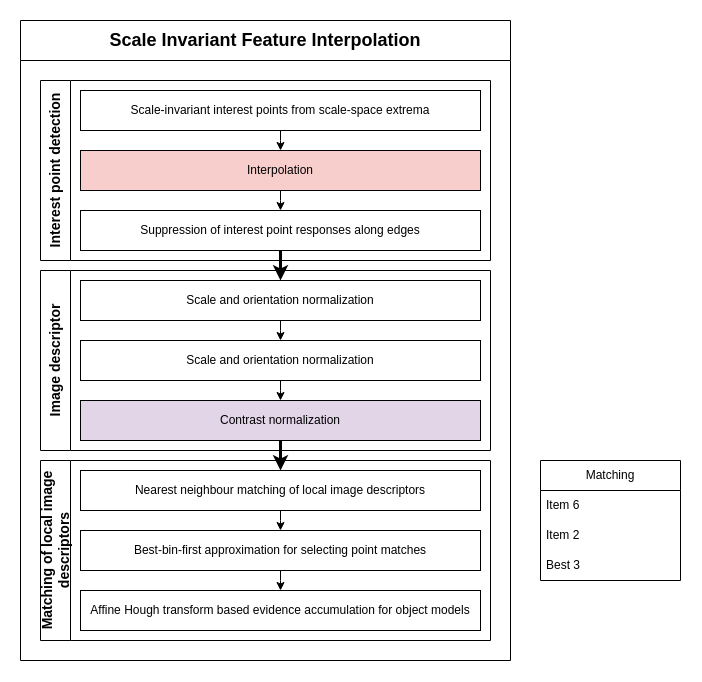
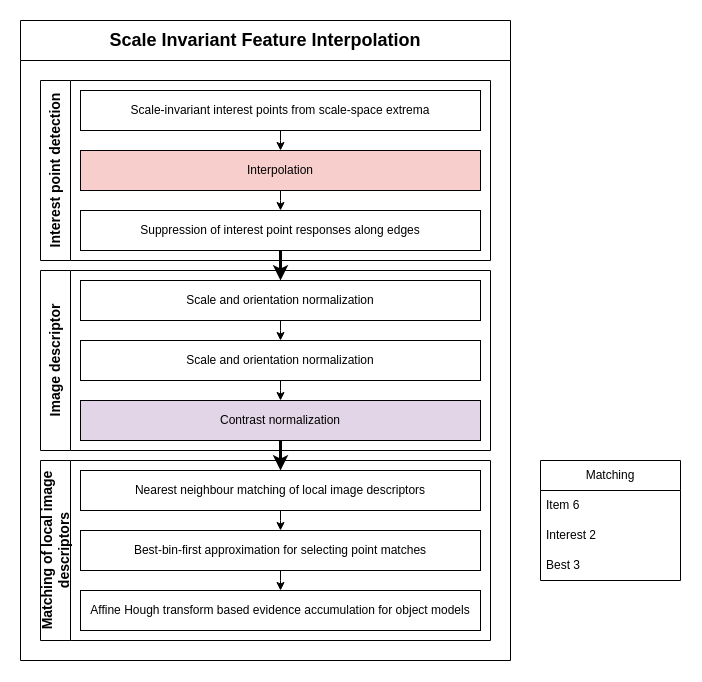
  <mxCell id="0" />
  <mxCell id="1" parent="0" />
  <mxCell id="2" value="&lt;b style=&quot;font-size: 18px;&quot;&gt;Scale&amp;nbsp;&lt;/b&gt;&lt;b style=&quot;font-size: 18px; background-color: initial;&quot;&gt;Invariant Feature Interpolation&lt;/b&gt;" style="swimlane;whiteSpace=wrap;html=1;startSize=40;" vertex="1" parent="1"><mxGeometry x="20" y="20" width="490" height="640" as="geometry" /></mxCell>
  <mxCell id="3" style="edgeStyle=elbowEdgeStyle;rounded=0;orthogonalLoop=1;jettySize=auto;html=1;exitX=0.5;exitY=1;exitDx=0;exitDy=0;entryX=0.5;entryY=0;entryDx=0;entryDy=0;" edge="1" parent="2" source="4" target="11"><mxGeometry relative="1" as="geometry" /></mxCell>
  <mxCell id="4" value="Scale-invariant interest points from scale-space extrema" style="rounded=0;whiteSpace=wrap;html=1;" vertex="1" parent="2"><mxGeometry x="60" y="70" width="400" height="40" as="geometry" /></mxCell>
  <mxCell id="5" value="&lt;b&gt;&lt;font style=&quot;font-size: 14px;&quot; face=&quot;Helvetica&quot;&gt;Matching of&lt;/font&gt;&lt;/b&gt;&lt;b style=&quot;background-color: initial;&quot;&gt;&lt;font style=&quot;font-size: 14px;&quot; face=&quot;Helvetica&quot;&gt;&amp;nbsp;local image descriptors&lt;/font&gt;&lt;/b&gt;" style="swimlane;horizontal=0;whiteSpace=wrap;html=1;startSize=30;" vertex="1" parent="2"><mxGeometry x="20" y="440" width="450" height="180" as="geometry"><mxRectangle x="200" y="730" width="40" height="140" as="alternateBounds" /></mxGeometry></mxCell>
  <mxCell id="6" value="Nearest neighbour matching of local image descriptors" style="rounded=0;whiteSpace=wrap;html=1;" vertex="1" parent="5"><mxGeometry x="40" y="10" width="400" height="40" as="geometry" /></mxCell>
  <mxCell id="7" value="Best-bin-first approximation for selecting point matches" style="rounded=0;whiteSpace=wrap;html=1;" vertex="1" parent="5"><mxGeometry x="40" y="70" width="400" height="40" as="geometry" /></mxCell>
  <mxCell id="8" value="" style="edgeStyle=elbowEdgeStyle;rounded=0;orthogonalLoop=1;jettySize=auto;html=1;" edge="1" parent="5" source="6" target="7"><mxGeometry relative="1" as="geometry" /></mxCell>
  <mxCell id="9" value="Affine Hough transform based evidence accumulation for object models" style="rounded=0;whiteSpace=wrap;html=1;" vertex="1" parent="5"><mxGeometry x="40" y="130" width="400" height="40" as="geometry" /></mxCell>
  <mxCell id="10" value="" style="edgeStyle=elbowEdgeStyle;rounded=0;orthogonalLoop=1;jettySize=auto;html=1;" edge="1" parent="5" source="7" target="9"><mxGeometry relative="1" as="geometry" /></mxCell>
  <mxCell id="11" value="Interpolation" style="rounded=0;whiteSpace=wrap;html=1;fillColor=#f8cecc;" vertex="1" parent="2"><mxGeometry x="60" y="130" width="400" height="40" as="geometry" /></mxCell>
  <mxCell id="12" value="Suppression of interest point responses along edges" style="rounded=0;whiteSpace=wrap;html=1;" vertex="1" parent="2"><mxGeometry x="60" y="190" width="400" height="40" as="geometry" /></mxCell>
  <mxCell id="13" style="edgeStyle=elbowEdgeStyle;rounded=0;orthogonalLoop=1;jettySize=auto;html=1;exitX=0.5;exitY=1;exitDx=0;exitDy=0;entryX=0.5;entryY=0;entryDx=0;entryDy=0;" edge="1" parent="2" source="11" target="12"><mxGeometry relative="1" as="geometry" /></mxCell>
  <mxCell id="14" value="&lt;b style=&quot;font-size: 14px;&quot;&gt;Image descriptor&lt;/b&gt;" style="swimlane;horizontal=0;whiteSpace=wrap;html=1;startSize=30;" vertex="1" parent="2"><mxGeometry x="20" y="250" width="450" height="180" as="geometry"><mxRectangle x="200" y="730" width="40" height="140" as="alternateBounds" /></mxGeometry></mxCell>
  <mxCell id="15" value="Scale and orientation normalization" style="rounded=0;whiteSpace=wrap;html=1;" vertex="1" parent="14"><mxGeometry x="40" y="10" width="400" height="40" as="geometry" /></mxCell>
  <mxCell id="16" value="Scale and orientation normalization" style="rounded=0;whiteSpace=wrap;html=1;" vertex="1" parent="14"><mxGeometry x="40" y="70" width="400" height="40" as="geometry" /></mxCell>
  <mxCell id="17" value="" style="edgeStyle=elbowEdgeStyle;rounded=0;orthogonalLoop=1;jettySize=auto;html=1;" edge="1" parent="14" source="15" target="16"><mxGeometry relative="1" as="geometry" /></mxCell>
  <mxCell id="18" value="Contrast normalization" style="rounded=0;whiteSpace=wrap;html=1;fillColor=#e1d5e7;" vertex="1" parent="14"><mxGeometry x="40" y="130" width="400" height="40" as="geometry" /></mxCell>
  <mxCell id="19" value="" style="edgeStyle=elbowEdgeStyle;rounded=0;orthogonalLoop=1;jettySize=auto;html=1;" edge="1" parent="14" source="16" target="18"><mxGeometry relative="1" as="geometry" /></mxCell>
  <mxCell id="20" value="" style="edgeStyle=elbowEdgeStyle;rounded=0;orthogonalLoop=1;jettySize=auto;html=1;strokeWidth=3;" edge="1" parent="2" source="12" target="15"><mxGeometry relative="1" as="geometry" /></mxCell>
  <mxCell id="21" value="" style="edgeStyle=elbowEdgeStyle;rounded=0;orthogonalLoop=1;jettySize=auto;html=1;strokeWidth=3;" edge="1" parent="2" source="18" target="6"><mxGeometry relative="1" as="geometry" /></mxCell>
  <mxCell id="22" value="&lt;font style=&quot;font-weight: 400; font-size: 14px;&quot;&gt;&lt;b&gt;Interest&amp;nbsp;&lt;/b&gt;&lt;/font&gt;&lt;b style=&quot;background-color: initial; font-size: 14px;&quot;&gt;point detection&lt;/b&gt;" style="swimlane;horizontal=0;whiteSpace=wrap;html=1;startSize=30;" vertex="1" parent="2"><mxGeometry x="20" y="60" width="450" height="180" as="geometry"><mxRectangle x="200" y="730" width="40" height="140" as="alternateBounds" /></mxGeometry></mxCell>
  <mxCell id="23" value="Matching" style="swimlane;fontStyle=0;childLayout=stackLayout;horizontal=1;startSize=30;horizontalStack=0;resizeParent=1;resizeParentMax=0;resizeLast=0;collapsible=1;marginBottom=0;whiteSpace=wrap;html=1;" vertex="1" parent="1"><mxGeometry x="540" y="460" width="140" height="120" as="geometry" /></mxCell>
  <mxCell id="24" value="Item 6" style="text;strokeColor=none;fillColor=none;align=left;verticalAlign=middle;spacingLeft=4;spacingRight=4;overflow=hidden;points=[[0,0.5],[1,0.5]];portConstraint=eastwest;rotatable=0;whiteSpace=wrap;html=1;" vertex="1" parent="23"><mxGeometry y="30" width="140" height="30" as="geometry" /></mxCell>
- <mxCell id="25" value="Item 2" style="text;strokeColor=none;fillColor=none;align=left;verticalAlign=middle;spacingLeft=4;spacingRight=4;overflow=hidden;points=[[0,0.5],[1,0.5]];portConstraint=eastwest;rotatable=0;whiteSpace=wrap;html=1;" vertex="1" parent="23"><mxGeometry y="60" width="140" height="30" as="geometry" /></mxCell>
+ <mxCell id="25" value="Interest 2" style="text;strokeColor=none;fillColor=none;align=left;verticalAlign=middle;spacingLeft=4;spacingRight=4;overflow=hidden;points=[[0,0.5],[1,0.5]];portConstraint=eastwest;rotatable=0;whiteSpace=wrap;html=1;" vertex="1" parent="23"><mxGeometry y="60" width="140" height="30" as="geometry" /></mxCell>
  <mxCell id="26" value="Best 3" style="text;strokeColor=none;fillColor=none;align=left;verticalAlign=middle;spacingLeft=4;spacingRight=4;overflow=hidden;points=[[0,0.5],[1,0.5]];portConstraint=eastwest;rotatable=0;whiteSpace=wrap;html=1;" vertex="1" parent="23"><mxGeometry y="90" width="140" height="30" as="geometry" /></mxCell>
